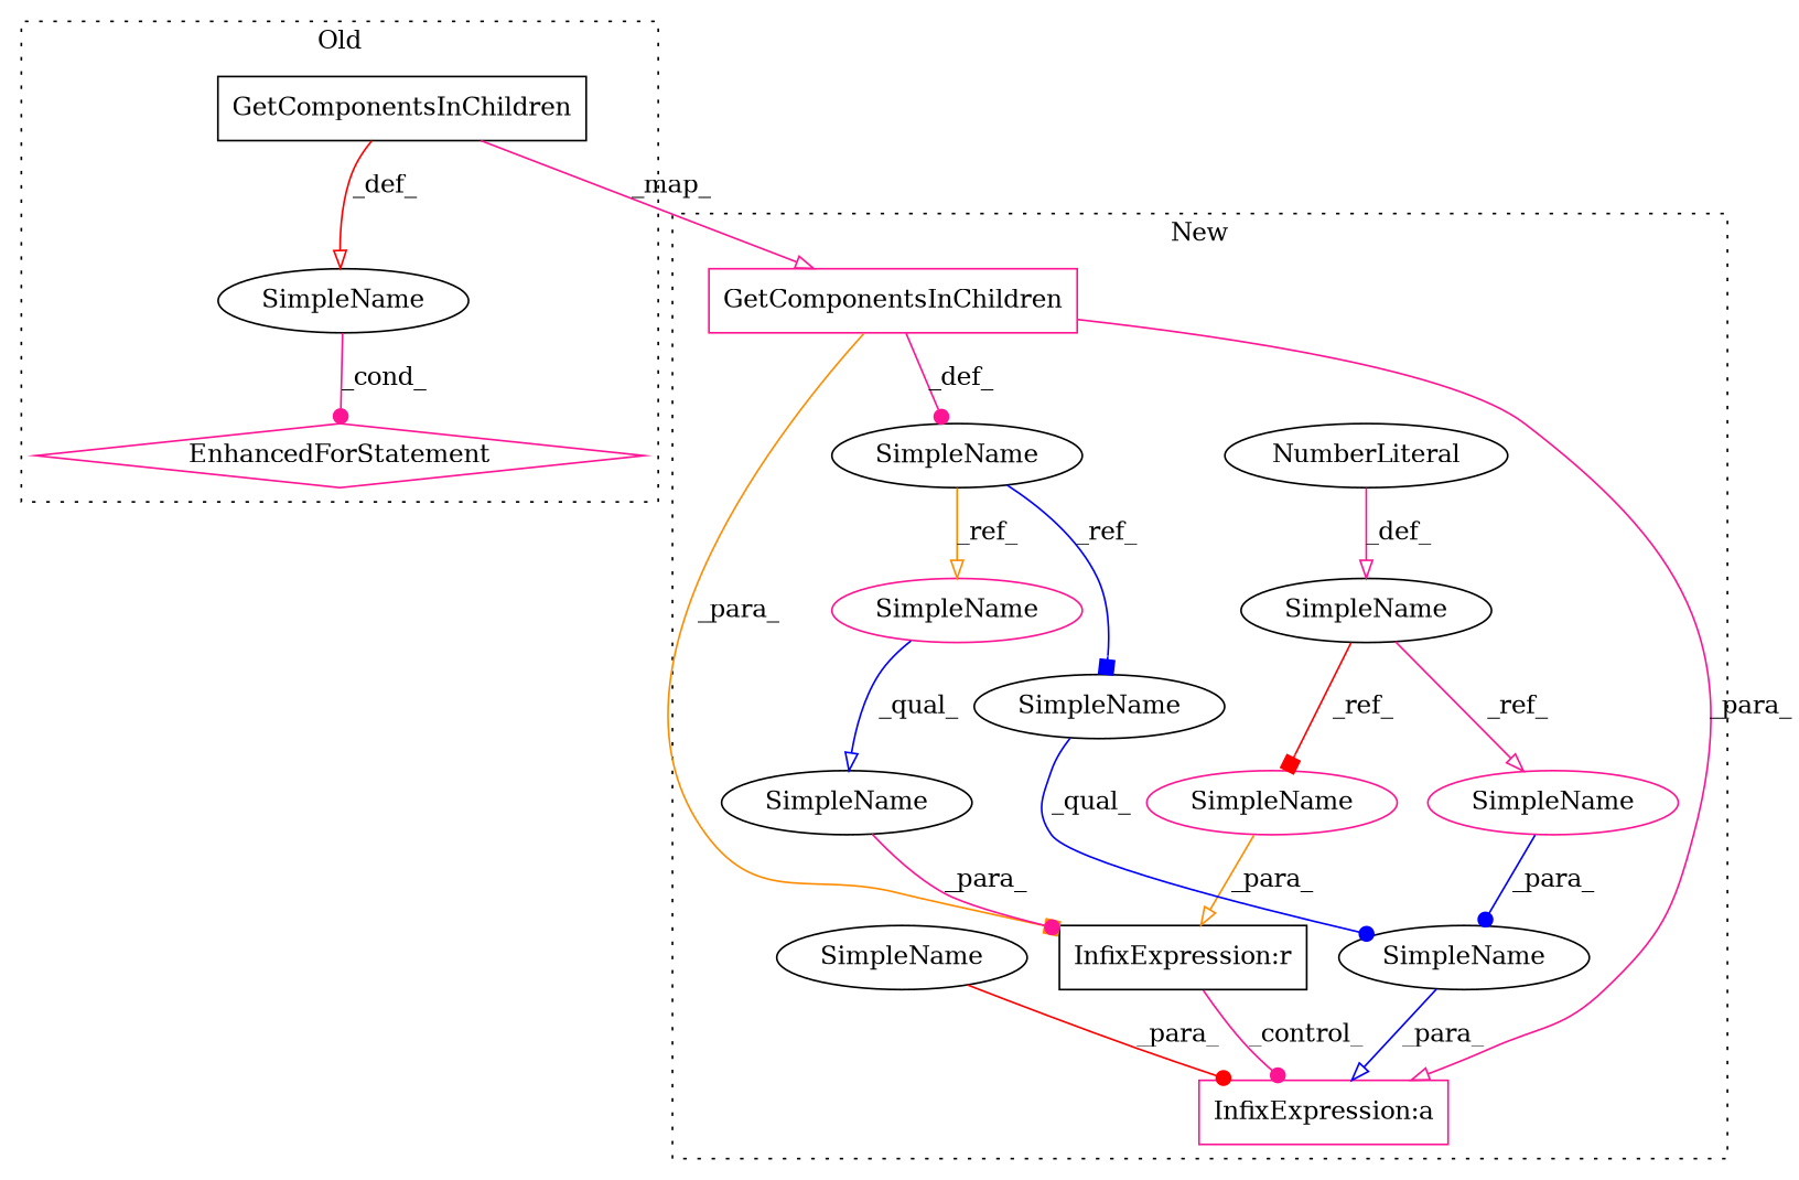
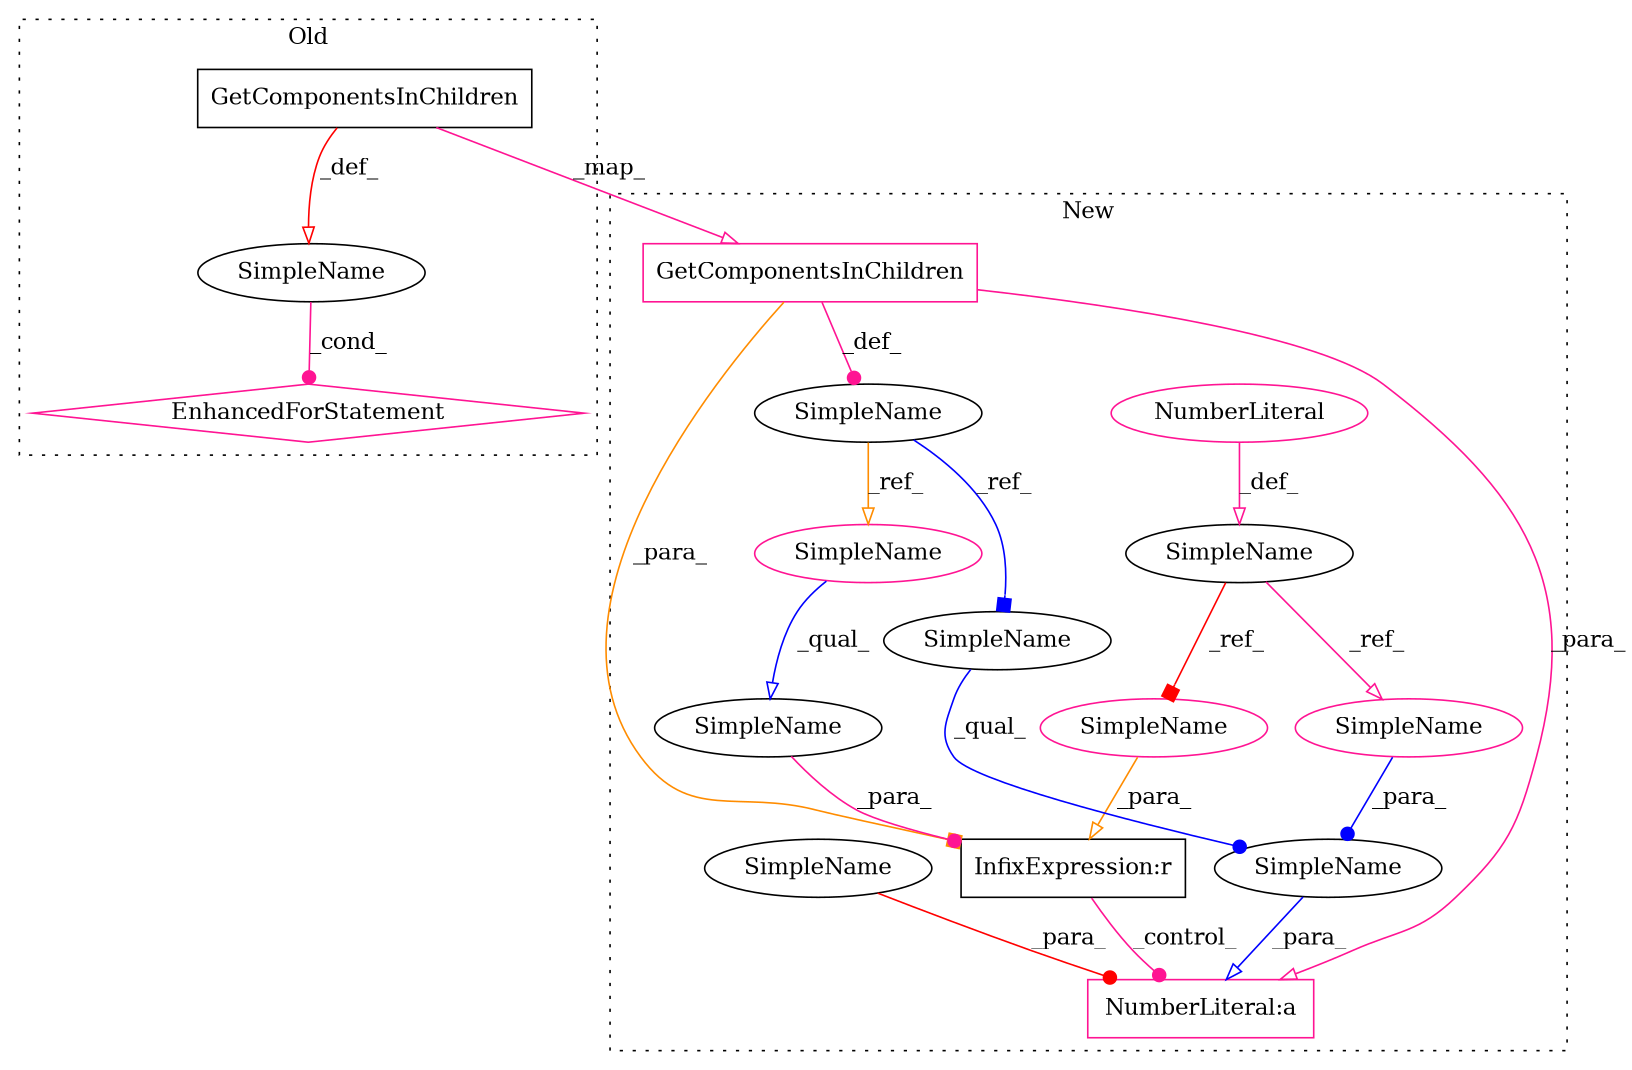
  digraph {
    node [a=42 color=black l=1 s=6010 shape=ellipse]
    edge [arrowhead=onormal color=deeppink]
    n1 [a=32 l=35 label=GetComponentsInChildren s=5634 shape=box]
    n2 [l=8 label=SimpleName s=5610]
    n3 [a=70 color=deeppink l="-5593,14" label=EnhancedForStatement s="5592,5669" shape=diamond]
    n4 [a=32 color=deeppink l=35 label=GetComponentsInChildren s=5941 shape=box]
    n5 [l=22 label=SimpleName]
    n6 [a=27 l=3 label="InfixExpression:r" s=6007 shape=box]
    n7 [l=15 label=SimpleName s=5911]
    n8 [label=SimpleName s=5999]
-   n9 [a=34 label=NumberLiteral s=6003]
+   n9 [a=34 color=deeppink label=NumberLiteral s=6003]
    n10 [l="16,1" label=SimpleName s="6125,6142"]
-   n11 [a=27 color=deeppink label="InfixExpression:a" s=6143 shape=box]
+   n11 [a=27 color=deeppink label="NumberLiteral:a" s=6143 shape=box]
    n12 [l=9 label=SimpleName s=6144]
    n13 [color=deeppink label=SimpleName s=6006]
    n14 [color=deeppink label=SimpleName s=6141]
    n15 [color=deeppink l=15 label=SimpleName]
    n16 [l=15 label=SimpleName s=6125]
    subgraph cluster_1 {
      label=Old
      style=dotted
      n1
      n2
      n3
    }
    subgraph cluster_2 {
      label=New
      style=dotted
      n4
      n5
      n6
      n7
      n8
      n9
      n10
      n11
      n12
      n13
      n14
      n15
      n16
    }
    n1 -> n2 [color=red label=_def_]
    n1 -> n4 [label=_map_]
    n2 -> n3 [arrowhead=dot label=_cond_]
    n4 -> n6 [arrowhead=box color=darkorange label=_para_]
    n4 -> n7 [arrowhead=dot label=_def_]
    n4 -> n11 [label=_para_]
    n5 -> n6 [arrowhead=dot label=_para_]
    n6 -> n11 [arrowhead=dot label=_control_]
    n7 -> n15 [color=darkorange label=_ref_]
    n7 -> n16 [arrowhead=box color=blue label=_ref_]
    n8 -> n13 [arrowhead=box color=red label=_ref_]
    n8 -> n14 [label=_ref_]
    n9 -> n8 [label=_def_]
    n10 -> n11 [color=blue label=_para_]
    n12 -> n11 [arrowhead=dot color=red label=_para_]
    n13 -> n6 [color=darkorange label=_para_]
    n14 -> n10 [arrowhead=dot color=blue label=_para_]
    n15 -> n5 [color=blue label=_qual_]
    n16 -> n10 [arrowhead=dot color=blue label=_qual_]
  }
